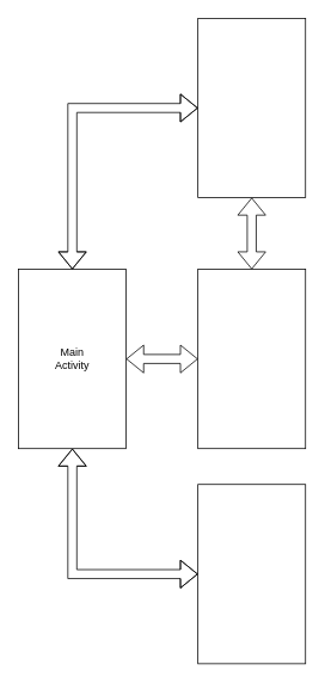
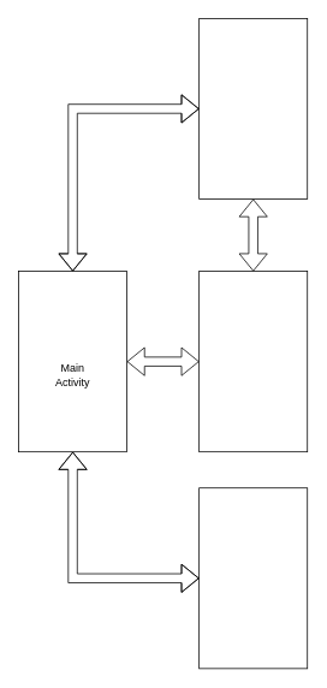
  <mxCell id="0" />
  <mxCell id="1" parent="0" />
  <mxCell id="2" value="" style="rounded=0;whiteSpace=wrap;html=1;" vertex="1" parent="1"><mxGeometry x="20" y="300" width="120" height="200" as="geometry" /></mxCell>
- <mxCell id="3" value="Main&lt;br&gt;Activity" style="text;html=1;strokeColor=none;fillColor=none;align=center;verticalAlign=middle;whiteSpace=wrap;rounded=0;" vertex="1" parent="1"><mxGeometry x="50" y="385" width="60" height="30" as="geometry" /></mxCell>
+ <mxCell id="3" value="Main&lt;br&gt;Activity" style="text;html=1;strokeColor=none;fillColor=none;align=center;verticalAlign=middle;whiteSpace=wrap;rounded=0;" vertex="1" parent="1"><mxGeometry x="50" y="400" width="60" height="30" as="geometry" /></mxCell>
  <mxCell id="4" value="" style="rounded=0;whiteSpace=wrap;html=1;" vertex="1" parent="1"><mxGeometry x="220" y="300" width="120" height="200" as="geometry" /></mxCell>
  <mxCell id="5" value="" style="rounded=0;whiteSpace=wrap;html=1;" vertex="1" parent="1"><mxGeometry x="220" width="120" height="200" as="geometry" y="20" /></mxCell>
  <mxCell id="6" value="" style="shape=flexArrow;endArrow=classic;html=1;rounded=0;entryX=0.5;entryY=0;entryDx=0;entryDy=0;exitX=0.5;exitY=1;exitDx=0;exitDy=0;startArrow=block;" edge="1" parent="1" source="5" target="4"><mxGeometry width="50" height="50" relative="1" as="geometry"><mxPoint x="140" y="300" as="sourcePoint" /><mxPoint x="190" y="250" as="targetPoint" /></mxGeometry></mxCell>
  <mxCell id="7" value="" style="shape=flexArrow;endArrow=classic;html=1;rounded=0;entryX=0;entryY=0.5;entryDx=0;entryDy=0;exitX=0.5;exitY=0;exitDx=0;exitDy=0;startArrow=block;" edge="1" parent="1" source="2" target="5"><mxGeometry width="50" height="50" relative="1" as="geometry"><mxPoint x="140" y="230" as="sourcePoint" /><mxPoint x="190" y="180" as="targetPoint" /><Array as="points"><mxPoint x="80" y="120" /></Array></mxGeometry></mxCell>
  <mxCell id="8" value="" style="shape=flexArrow;endArrow=classic;html=1;rounded=0;exitX=0;exitY=0.5;exitDx=0;exitDy=0;entryX=1;entryY=0.5;entryDx=0;entryDy=0;startArrow=block;" edge="1" parent="1" source="4" target="2"><mxGeometry width="50" height="50" relative="1" as="geometry"><mxPoint x="140" y="440" as="sourcePoint" /><mxPoint x="190" y="390" as="targetPoint" /></mxGeometry></mxCell>
  <mxCell id="9" value="" style="rounded=0;whiteSpace=wrap;html=1;" vertex="1" parent="1"><mxGeometry x="220" y="540" width="120" height="200" as="geometry" /></mxCell>
  <mxCell id="10" value="" style="shape=flexArrow;endArrow=classic;html=1;rounded=0;entryX=0;entryY=0.5;entryDx=0;entryDy=0;exitX=0.5;exitY=1;exitDx=0;exitDy=0;startArrow=block;" edge="1" parent="1" source="2" target="9"><mxGeometry width="50" height="50" relative="1" as="geometry"><mxPoint x="120" y="590" as="sourcePoint" /><mxPoint x="170" y="540" as="targetPoint" /><Array as="points"><mxPoint x="80" y="640" /></Array></mxGeometry></mxCell>
